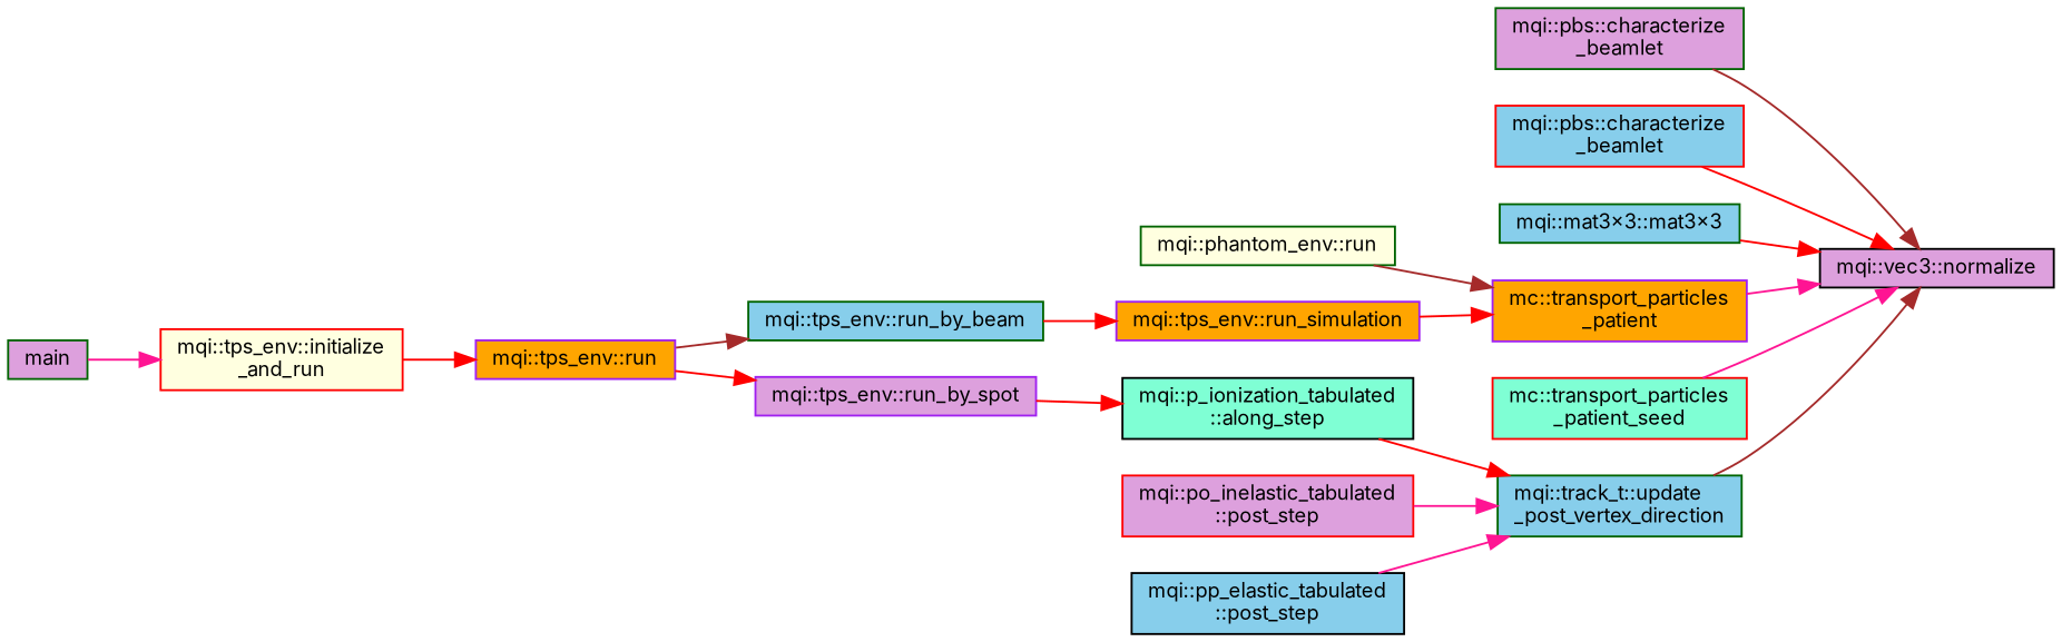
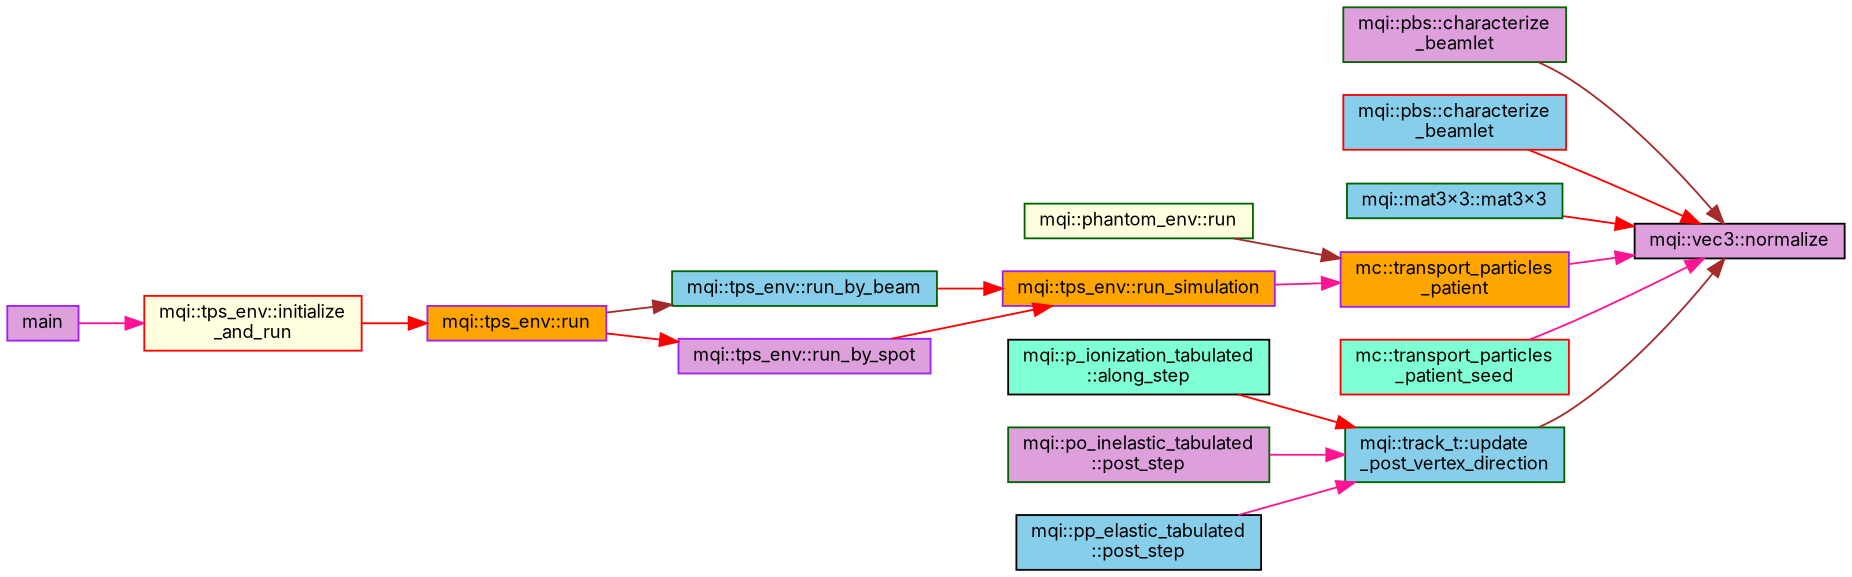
  digraph {
    fontname=Inter
    rankdir=RL
    node [color=darkgreen fillcolor=plum fontname=Inter fontsize=10 shape=box style=filled]
    edge [color=red dir=back fontname=Inter fontsize=10 labelfontname=Helvetica labelfontsize=10 style=solid]
    n1 [color=black fontcolor=black height=0.2 label="mqi::vec3::normalize" width=0.4]
    n2 [height=0.2 label="mqi::pbs::characterize\l_beamlet" width=0.4]
    n3 [color=red fillcolor=skyblue height=0.2 label="mqi::pbs::characterize\l_beamlet" width=0.4]
    n4 [fillcolor=skyblue height=0.2 label="mqi::mat3x3::mat3x3" width=0.4]
    n5 [color=purple fillcolor=orange height=0.2 label="mc::transport_particles\l_patient" width=0.4]
    n6 [color=red fillcolor=aquamarine height=0.2 label="mc::transport_particles\l_patient_seed" width=0.4]
    n7 [fillcolor=skyblue height=0.2 label="mqi::track_t::update\l_post_vertex_direction" width=0.4]
    n8 [fillcolor=lightyellow height=0.2 label="mqi::phantom_env::run" width=0.4]
    n9 [color=purple fillcolor=orange height=0.2 label="mqi::tps_env::run_simulation" width=0.4]
    n10 [color=black fillcolor=aquamarine height=0.2 label="mqi::p_ionization_tabulated\l::along_step" width=0.4]
-   n11 [color=red height=0.2 label="mqi::po_inelastic_tabulated\l::post_step" width=0.4]
+   n11 [height=0.2 label="mqi::po_inelastic_tabulated\l::post_step" width=0.4]
    n12 [color=black fillcolor=skyblue height=0.2 label="mqi::pp_elastic_tabulated\l::post_step" width=0.4]
    n13 [fillcolor=skyblue height=0.2 label="mqi::tps_env::run_by_beam" width=0.4]
    n14 [color=purple height=0.2 label="mqi::tps_env::run_by_spot" width=0.4]
    n15 [color=purple fillcolor=orange height=0.2 label="mqi::tps_env::run" width=0.4]
    n16 [color=red fillcolor=lightyellow height=0.2 label="mqi::tps_env::initialize\l_and_run" width=0.4]
-   n17 [height=0.2 label=main width=0.4]
+   n17 [color=purple height=0.2 label=main width=0.4]
    n1 -> n2 [color=brown]
    n1 -> n3
    n1 -> n4
    n1 -> n5 [color=deeppink]
    n1 -> n6 [color=deeppink]
    n1 -> n7 [color=brown]
    n5 -> n8 [color=brown]
-   n5 -> n9
+   n5 -> n9 [color=deeppink]
    n7 -> n10
    n7 -> n11 [color=deeppink]
    n7 -> n12 [color=deeppink]
    n9 -> n13
-   n10 -> n14
+   n9 -> n14
    n13 -> n15 [color=brown]
    n14 -> n15
    n15 -> n16
    n16 -> n17 [color=deeppink]
  }
